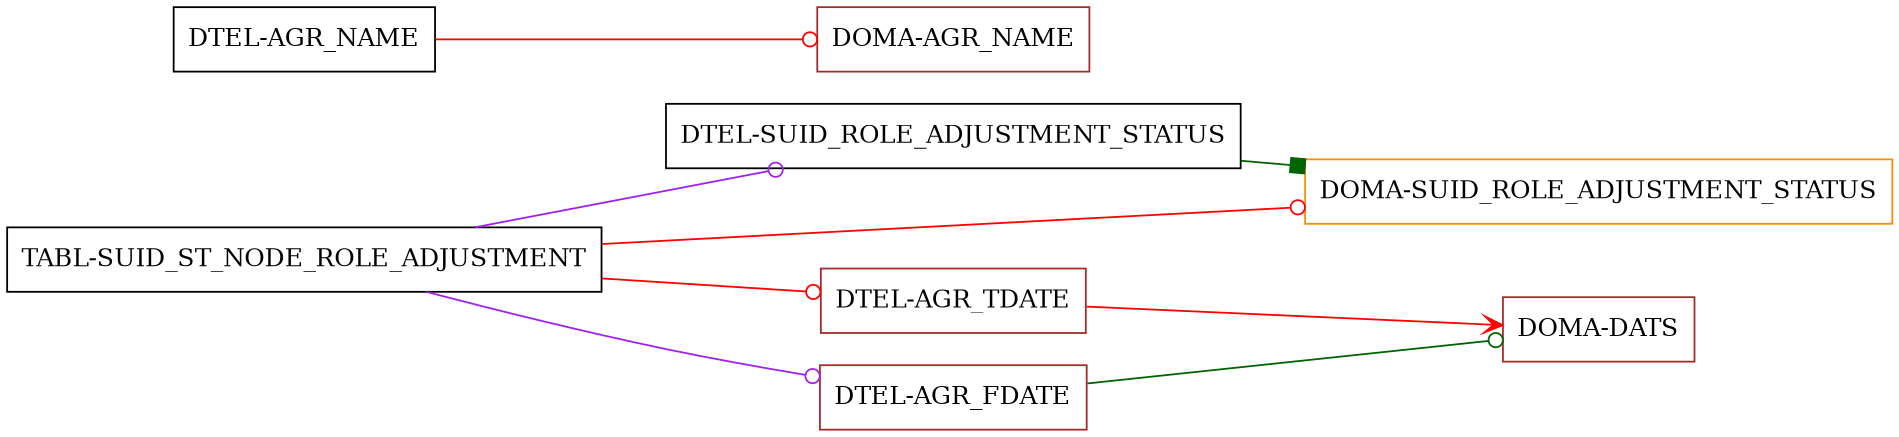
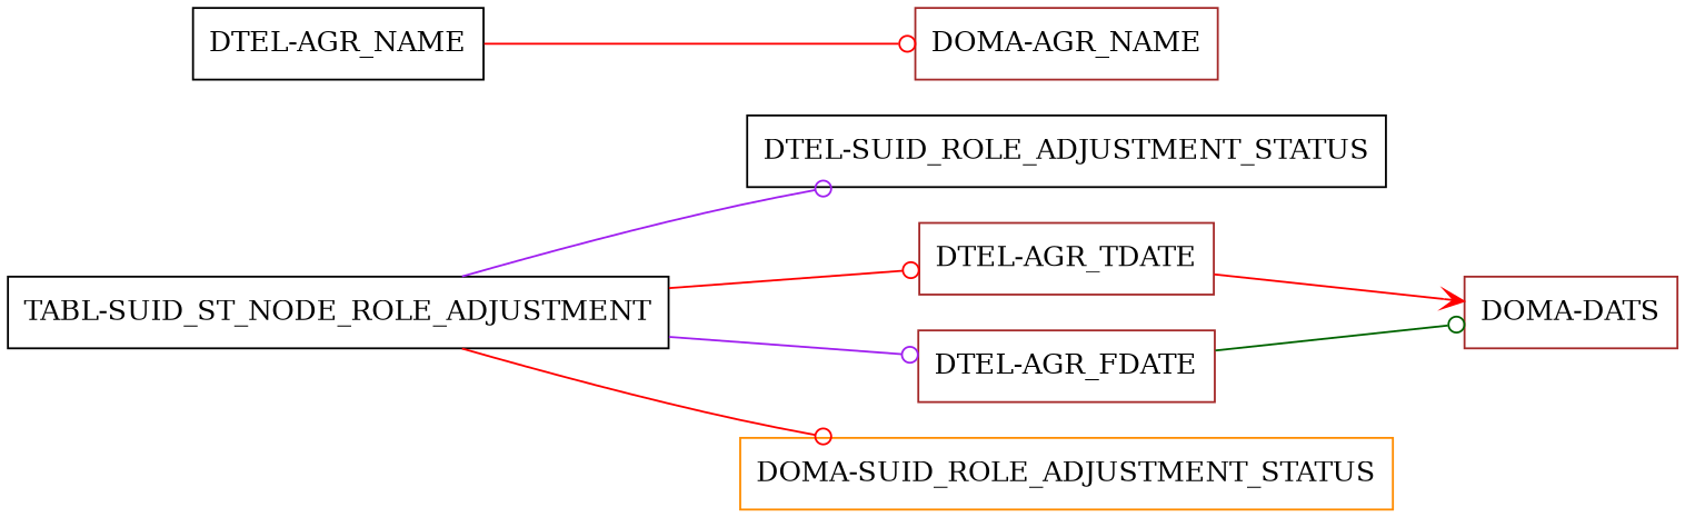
  digraph {
    rankdir=LR
    node [color=brown shape=box]
    edge [arrowhead=odot color=red]
    "TABL-SUID_ST_NODE_ROLE_ADJUSTMENT" [color=black]
    "DTEL-SUID_ROLE_ADJUSTMENT_STATUS" [color=black]
    "DTEL-AGR_TDATE"
    "DTEL-AGR_FDATE"
    "DOMA-SUID_ROLE_ADJUSTMENT_STATUS" [color=darkorange]
    "DOMA-DATS"
    "DTEL-AGR_NAME" [color=black]
    "DOMA-AGR_NAME"
    "TABL-SUID_ST_NODE_ROLE_ADJUSTMENT" -> "DTEL-SUID_ROLE_ADJUSTMENT_STATUS" [color=purple]
    "TABL-SUID_ST_NODE_ROLE_ADJUSTMENT" -> "DTEL-AGR_TDATE"
    "TABL-SUID_ST_NODE_ROLE_ADJUSTMENT" -> "DTEL-AGR_FDATE" [color=purple]
    "TABL-SUID_ST_NODE_ROLE_ADJUSTMENT" -> "DOMA-SUID_ROLE_ADJUSTMENT_STATUS"
-   "DTEL-SUID_ROLE_ADJUSTMENT_STATUS" -> "DOMA-SUID_ROLE_ADJUSTMENT_STATUS" [arrowhead=box color=darkgreen]
    "DTEL-AGR_TDATE" -> "DOMA-DATS" [arrowhead=vee]
    "DTEL-AGR_FDATE" -> "DOMA-DATS" [color=darkgreen]
    "DTEL-AGR_NAME" -> "DOMA-AGR_NAME"
  }
